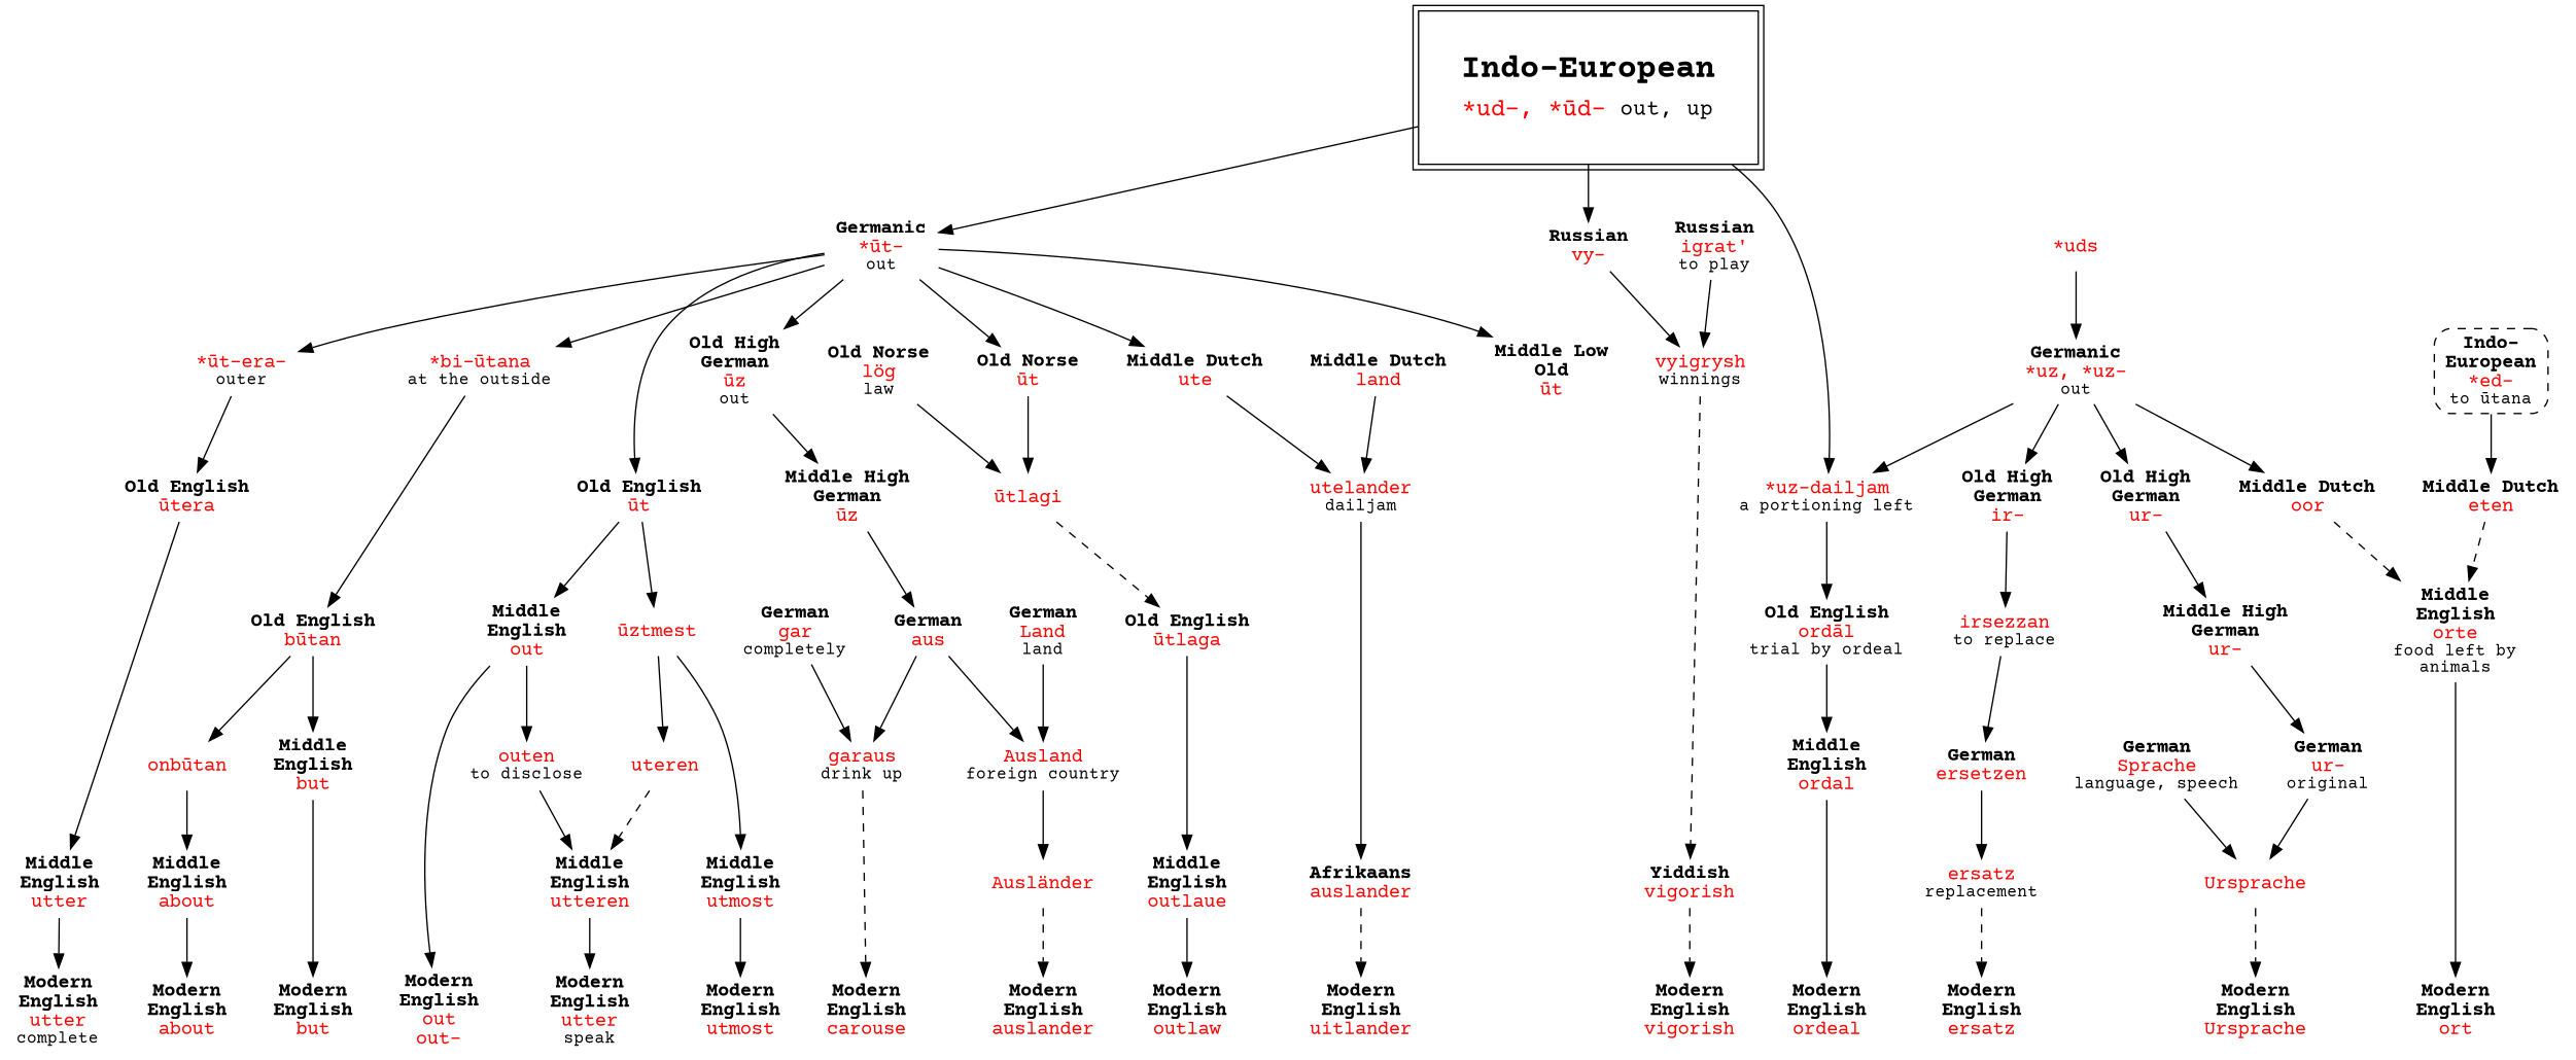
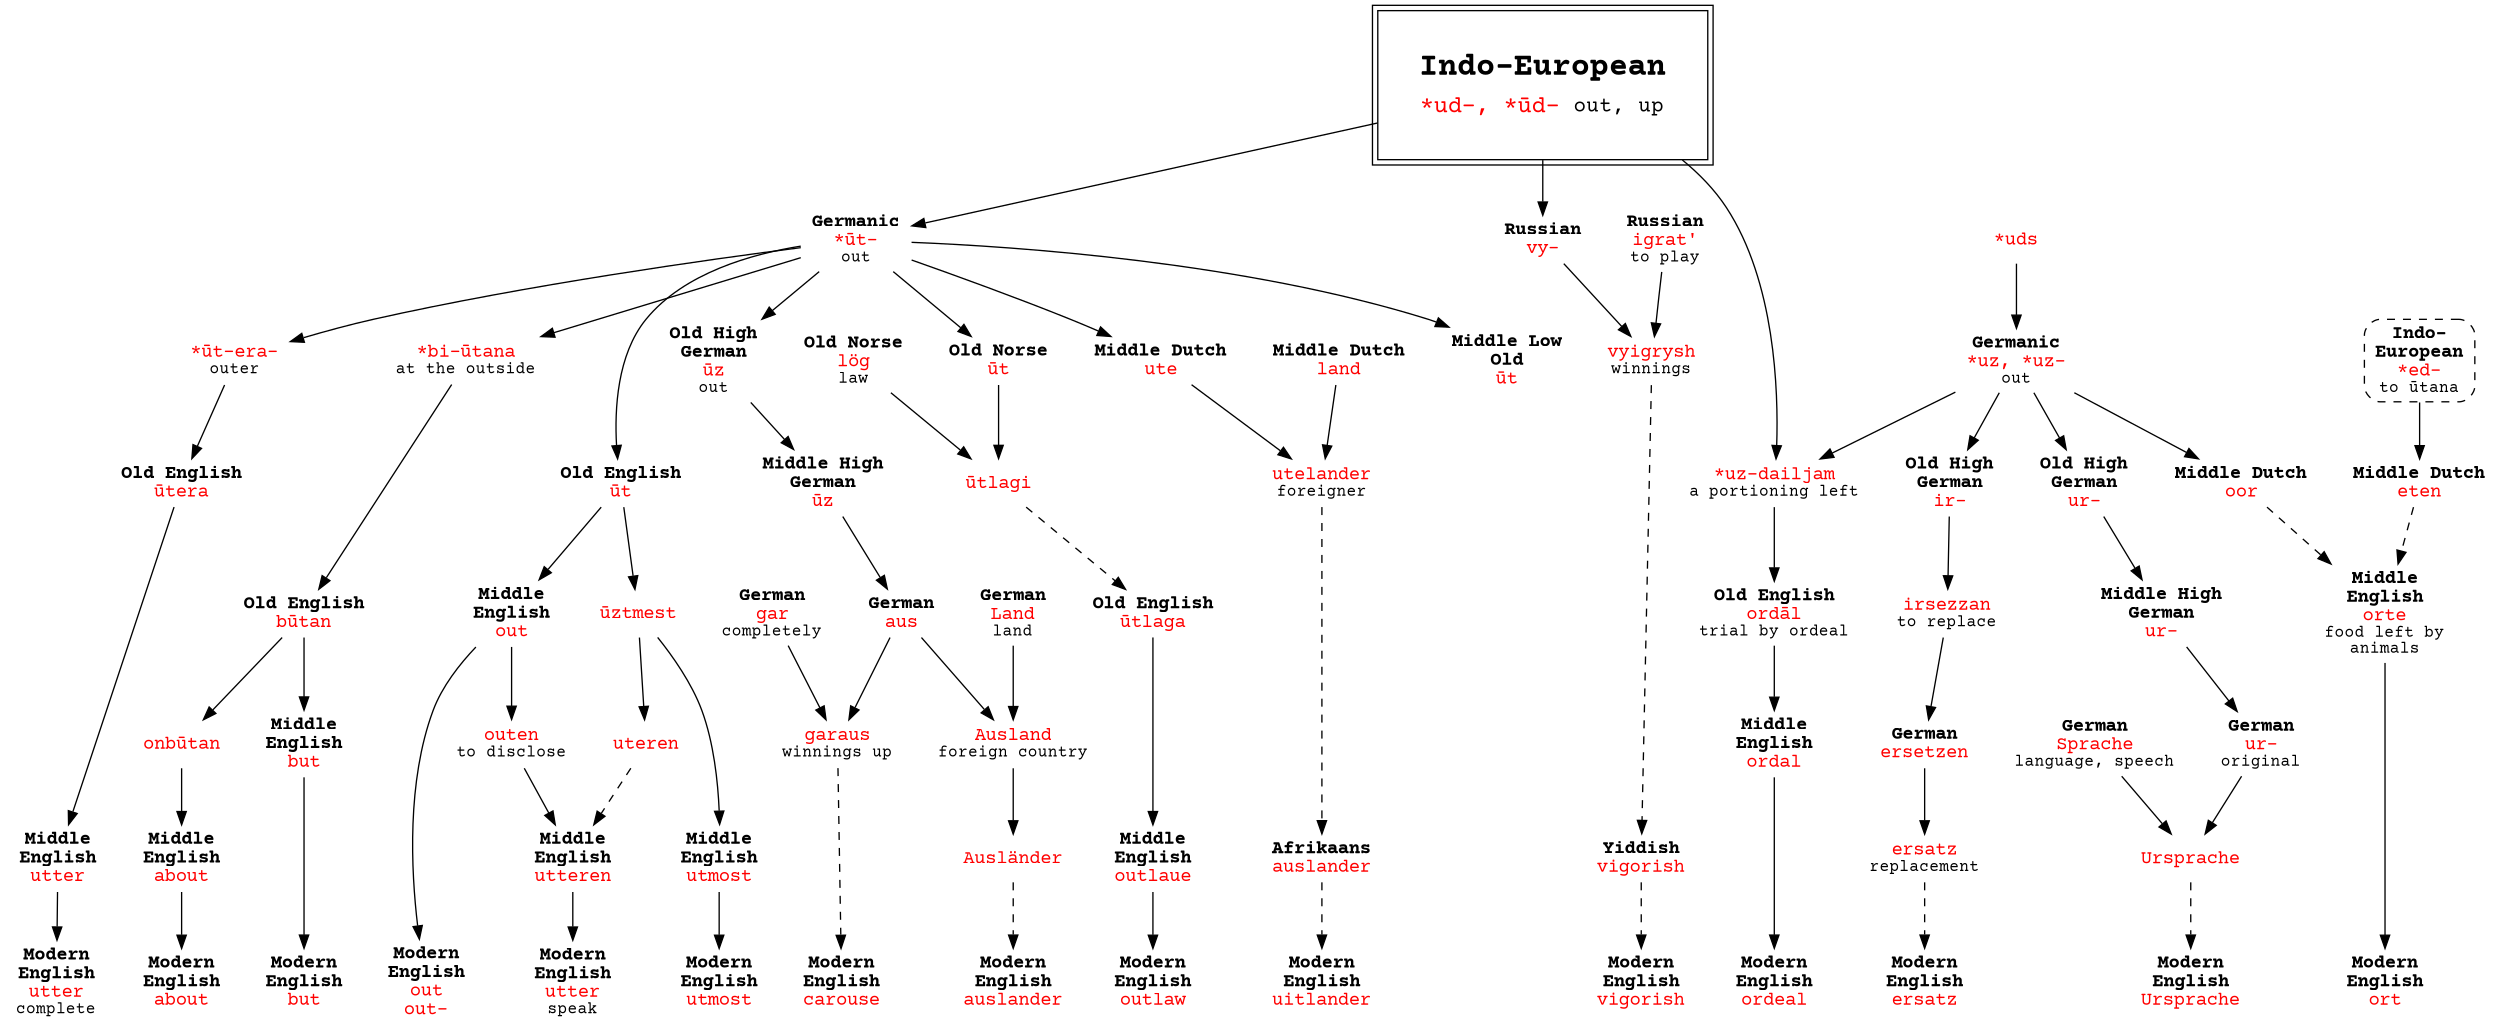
  strict digraph {
    fontname="Courier Prime"
    node [fontname="Courier Prime" shape=none]
    edge [fontname="Courier Prime"]
    n1 [label=<<b>Modern<br/>English</b><br/><font color="red">out<br/>out-</font>>]
    n2 [label=<<b>Modern<br/>English</b><br/><font color="red">utmost</font>>]
    n3 [label=<<b>Modern<br/>English</b><br/><font color="red">carouse</font>>]
    n4 [label=<<b>Modern<br/>English</b><br/><font color="red">auslander</font>>]
    n5 [label=<<b>Modern<br/>English</b><br/><font color="red">outlaw</font>>]
    n6 [label=<<b>Modern<br/>English</b><br/><font color="red">uitlander</font>>]
    n7 [label=<<b>Modern<br/>English</b><br/><font color="red">utter</font><br/><font point-size="12">speak</font>>]
    n8 [label=<<b>Modern<br/>English</b><br/><font color="red">utter</font><br/><font point-size="12">complete</font>>]
    n9 [label=<<b>Modern<br/>English</b><br/><font color="red">but</font>>]
    n10 [label=<<b>Modern<br/>English</b><br/><font color="red">about</font>>]
    n11 [label=<<b>Modern<br/>English</b><br/><font color="red">ersatz</font>>]
    n12 [label=<<b>Modern<br/>English</b><br/><font color="red">ort</font>>]
    n13 [label=<<b>Modern<br/>English</b><br/><font color="red">ordeal</font>>]
    n14 [label=<<b>Modern<br/>English</b><br/><font color="red">Ursprache</font>>]
    n15 [label=<<b>Modern<br/>English</b><br/><font color="red">vigorish</font>>]
    n16 [label=<<table border="0"><tr><td colspan="2"><font point-size="24"><b>Indo-European</b></font></td></tr><tr><td><font point-size="18" color="red">*ud-, *ūd-</font></td><td><font point-size="16">out, up</font></td></tr></table>> margin=.3 peripheries=2 shape=box]
    n17 [label=<<b>Germanic</b><br/><font color="red">*ūt-</font><br/><font point-size="12">out</font>>]
    n18 [label=<<b>Russian</b><br/><font color="red">vy-</font>>]
    n19 [label=<<font color="red">*uz-dailjam</font><br/><font point-size="12">a portioning left</font>>]
    n20 [label=<<b>Old English</b><br/><font color="red">ūt</font>>]
    n21 [label=<<b>Old High<br/>German</b><br/><font color="red">ūz</font><br/><font point-size="12">out</font>>]
    n22 [label=<<b>Old Norse</b><br/><font color="red">ūt</font>>]
    n23 [label=<<b>Middle Dutch</b><br/><font color="red">ute</font>>]
    n24 [label=<<b>Middle Low<br/>Old</b><br/><font color="red">ūt</font>>]
    n25 [label=<<font color="red">*ūt-era-</font><br/><font point-size="12">outer</font>>]
    n26 [label=<<font color="red">*bi-ūtana</font><br/><font point-size="12">at the outside</font>>]
    n27 [label=<<font color="red">*uds</font>>]
    n28 [label=<<b>Germanic</b><br/><font color="red">*uz, *uz-</font><br/><font point-size="12">out</font>>]
    n29 [label=<<font color="red">vyigrysh</font><br/><font point-size="12">winnings</font>>]
    n30 [label=<<b>Middle<br/>English</b><br/><font color="red">out</font>>]
    n31 [label=<<font color="red">ūztmest</font>>]
    n32 [label=<<b>Middle High<br/>German</b><br/><font color="red">ūz</font>>]
    n33 [label=<<font color="red">ūtlagi</font>>]
-   n34 [label=<<font color="red">utelander</font><br/><font point-size="12">dailjam</font>>]
+   n34 [label=<<font color="red">utelander</font><br/><font point-size="12">foreigner</font>>]
    n35 [label=<<b>Old English</b><br/><font color="red">ūtera</font>>]
    n36 [label=<<b>Old English</b><br/><font color="red">būtan</font>>]
    n37 [label=<<font color="red">outen</font><br/><font point-size="12">to disclose</font>>]
    n38 [label=<<b>Middle<br/>English</b><br/><font color="red">utmost</font>>]
    n39 [label=<<font color="red">uteren</font>>]
    n40 [label=<<b>Middle<br/>English</b><br/><font color="red">utteren</font>>]
    n41 [label=<<b>German</b><br/><font color="red">gar</font><br/><font point-size="12">completely</font>>]
-   n42 [label=<<font color="red">garaus</font><br/><font point-size="12">drink up</font>>]
+   n42 [label=<<font color="red">garaus</font><br/><font point-size="12">winnings up</font>>]
    n43 [label=<<b>German</b><br/><font color="red">aus</font>>]
    n44 [label=<<font color="red">Ausland</font><br/><font point-size="12">foreign country</font>>]
    n45 [label=<<font color="red">Ausländer</font>>]
    n46 [label=<<b>German</b><br/><font color="red">Land</font><br/><font point-size="12">land</font>>]
    n47 [label=<<b>Old English</b><br/><font color="red">ūtlaga</font>>]
    n48 [label=<<b>Old Norse</b><br/><font color="red">lög</font><br/><font point-size="12">law</font>>]
    n49 [label=<<b>Middle<br/>English</b><br/><font color="red">outlaue</font>>]
    n50 [label=<<b>Afrikaans</b><br/><font color="red">auslander</font>>]
    n51 [label=<<b>Middle Dutch</b><br/><font color="red">land</font>>]
    n52 [label=<<b>Middle<br/>English</b><br/><font color="red">utter</font>>]
    n53 [label=<<b>Middle<br/>English</b><br/><font color="red">but</font>>]
    n54 [label=<<font color="red">onbūtan</font>>]
    n55 [label=<<b>Middle<br/>English</b><br/><font color="red">about</font>>]
    n56 [label=<<b>Old High<br/>German</b><br/><font color="red">ir-</font>>]
    n57 [label=<<b>Middle Dutch</b><br/><font color="red">oor</font>>]
    n58 [label=<<b>Old High<br/>German</b><br/><font color="red">ur-</font>>]
    n59 [label=<<font color="red">irsezzan</font><br/><font point-size="12">to replace</font>>]
    n60 [label=<<b>Middle<br/>English</b><br/><font color="red">orte</font><br/><font point-size="12">food left by<br/>animals</font>>]
    n61 [label=<<b>Old English</b><br/><font color="red">ordāl</font><br/><font point-size="12">trial by ordeal</font>>]
    n62 [label=<<b>Middle High<br/>German</b><br/><font color="red">ur-</font>>]
    n63 [label=<<b>German</b><br/><font color="red">ersetzen</font>>]
    n64 [label=<<font color="red">ersatz</font><br/><font point-size="12">replacement</font>>]
    n65 [label=<<b>Indo-<br/>European</b><br/><font color="red">*ed-</font><br/><font point-size="12">to ūtana</font>> shape=box style="dashed,rounded"]
    n66 [label=<<b>Middle Dutch</b><br/><font color="red">eten</font>>]
    n67 [label=<<b>Middle<br/>English</b><br/><font color="red">ordal</font>>]
    n68 [label=<<b>German</b><br/><font color="red">ur-</font><br/><font point-size="12">original</font>>]
    n69 [label=<<font color="red">Ursprache</font>>]
    n70 [label=<<b>German</b><br/><font color="red">Sprache</font><br/><font point-size="12">language, speech</font>>]
    n71 [label=<<b>Yiddish</b><br/><font color="red">vigorish</font>>]
    n72 [label=<<b>Russian</b><br/><font color="red">igrat'</font><br/><font point-size="12">to play</font>>]
    subgraph sub_1 {
      rank=sink
      n1
      n2
      n3
      n4
      n5
      n6
      n7
      n8
      n9
      n10
      n11
      n12
      n13
      n14
      n15
    }
    n16 -> n17
    n16 -> n18
    n16 -> n19
    n17 -> n20
    n17 -> n21
    n17 -> n22
    n17 -> n23
    n17 -> n24
    n17 -> n25
    n17 -> n26
    n18 -> n29
    n19 -> n61
    n20 -> n30
    n20 -> n31
    n21 -> n32
    n22 -> n33
    n23 -> n34
    n25 -> n35
    n26 -> n36
    n27 -> n28
    n28 -> n19
    n28 -> n56
    n28 -> n57
    n28 -> n58
    n29 -> n71 [style=dashed]
    n30 -> n1
    n30 -> n37
    n31 -> n38
    n31 -> n39
    n32 -> n43
    n33 -> n47 [style=dashed]
-   n34 -> n50
+   n34 -> n50 [style=dashed]
    n35 -> n52
    n36 -> n53
    n36 -> n54
    n37 -> n40
    n38 -> n2
    n39 -> n40 [style=dashed]
    n40 -> n7
    n41 -> n42
    n42 -> n3 [style=dashed]
    n43 -> n42
    n43 -> n44
    n44 -> n45
    n45 -> n4 [style=dashed]
    n46 -> n44
    n47 -> n49
    n48 -> n33
    n49 -> n5
    n50 -> n6 [style=dashed]
    n51 -> n34
    n52 -> n8
    n53 -> n9
    n54 -> n55
    n55 -> n10
    n56 -> n59
    n57 -> n60 [style=dashed]
    n58 -> n62
    n59 -> n63
    n60 -> n12
    n61 -> n67
    n62 -> n68
    n63 -> n64
    n64 -> n11 [style=dashed]
    n65 -> n66
    n66 -> n60 [style=dashed]
    n67 -> n13
    n68 -> n69
    n69 -> n14 [style=dashed]
    n70 -> n69
    n71 -> n15 [style=dashed]
    n72 -> n29
  }
